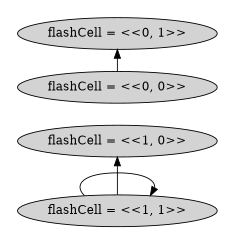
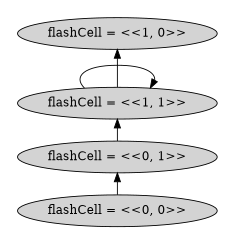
  strict digraph {
    nodesep=0.35
    rankdir=LR
    node [style=filled]
    edge [color=black fontcolor=black]
    n1 [label="flashCell = <<0, 0>>"]
    n2 [label="flashCell = <<0, 1>>"]
    n3 [label="flashCell = <<1, 0>>"]
    n4 [label="flashCell = <<1, 1>>"]
    subgraph cluster_1 {
      color=white
      subgraph sub_2 {
        color=white
        rank=same
        n1
        n2
        n3
        n4
      }
    }
    n1 -> n2
+   n2 -> n4
    n4 -> n3
    n4 -> n4
  }
